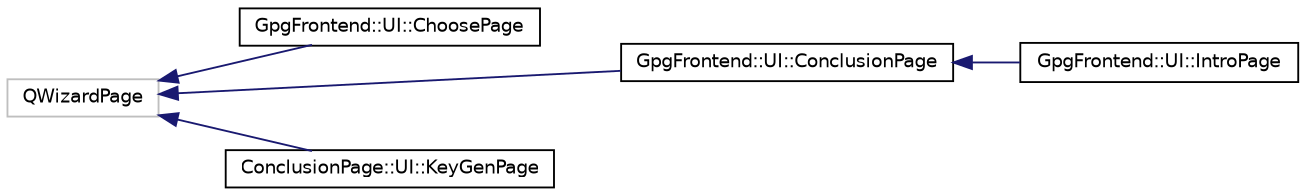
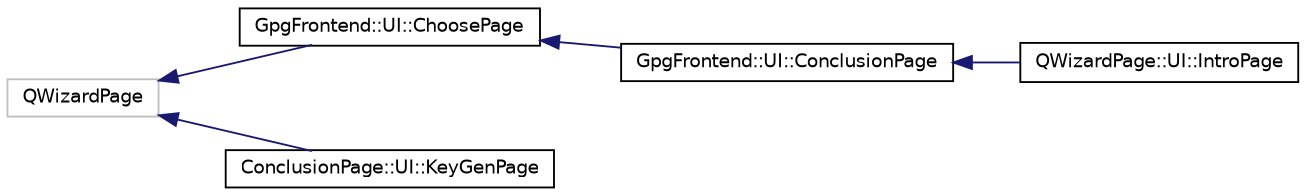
  digraph {
    rankdir=LR
    node [color=black fillcolor=white fontname=Helvetica fontsize=10 shape=record style=filled]
    edge [color=midnightblue dir=back fontname=Helvetica fontsize=10 labelfontname=Helvetica labelfontsize=10 style=solid]
    n1 [color=grey75 height=0.2 label=QWizardPage width=0.4]
    n2 [height=0.2 label="GpgFrontend::UI::ChoosePage" width=0.4]
    n3 [height=0.2 label="GpgFrontend::UI::ConclusionPage" width=0.4]
    n4 [height=0.2 label="ConclusionPage::UI::KeyGenPage" width=0.4]
-   n5 [height=0.2 label="GpgFrontend::UI::IntroPage" width=0.4]
+   n5 [height=0.2 label="QWizardPage::UI::IntroPage" width=0.4]
    n1 -> n2
-   n1 -> n3
+   n2 -> n3
    n1 -> n4
    n3 -> n5
  }
